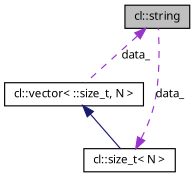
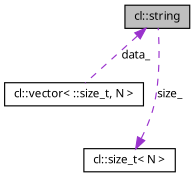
  digraph {
    node [color=black fillcolor=white fontname="FreeSans.ttf" fontsize=10 shape=record style=filled]
    edge [color=darkorchid3 dir=back fontname="FreeSans.ttf" fontsize=10 labelfontname="FreeSans.ttf" labelfontsize=10 style=dashed]
    n1 [fillcolor=grey75 fontcolor=black height=0.2 label="cl::string" width=0.4]
    n2 [height=0.2 label="cl::vector\< ::size_t, N \>" width=0.4]
    n3 [height=0.2 label="cl::size_t\< N \>" width=0.4]
    n1 -> n2 [label=data_]
-   n2 -> n3 [color=midnightblue style=solid]
-   n3 -> n1 [label=data_]
+   n3 -> n1 [label=size_]
  }
